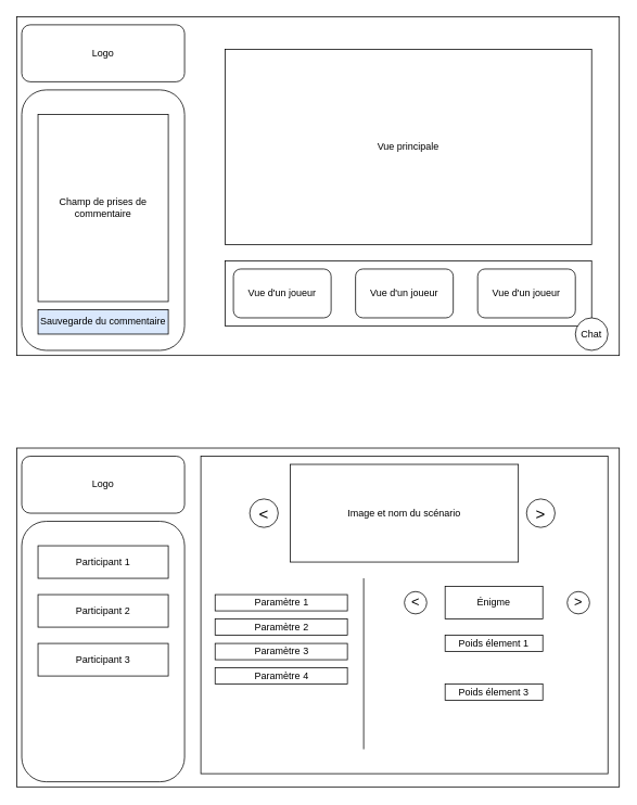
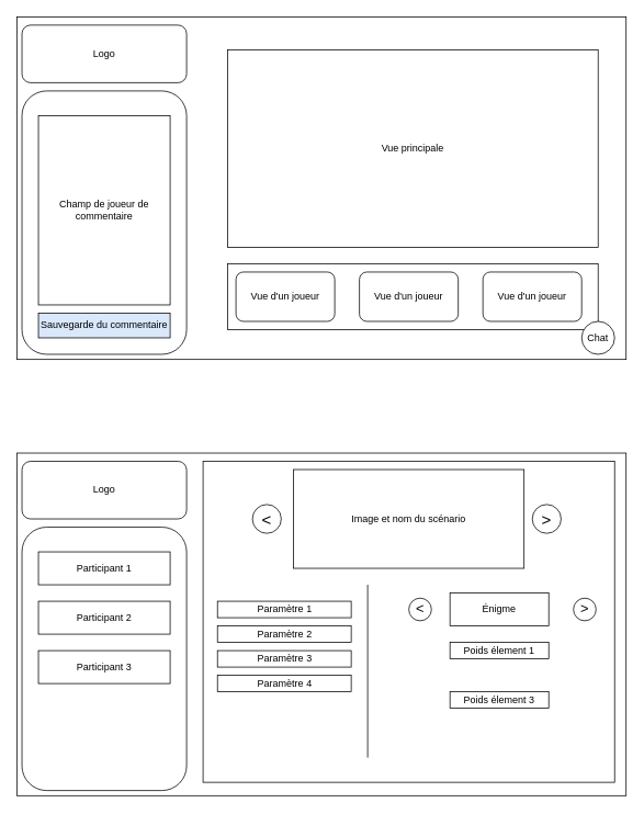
  <mxCell id="0" />
  <mxCell id="1" parent="0" />
  <mxCell id="2" value="" style="rounded=1;whiteSpace=wrap;html=1;" vertex="1" parent="1"><mxGeometry x="246" y="30" width="500" height="400" as="geometry" /></mxCell>
  <mxCell id="3" value="" style="rounded=0;whiteSpace=wrap;html=1;" vertex="1" parent="1"><mxGeometry x="20" y="20" width="740" height="416.25" as="geometry" /></mxCell>
  <mxCell id="4" value="Logo" style="rounded=1;whiteSpace=wrap;html=1;" vertex="1" parent="1"><mxGeometry x="26" y="30" width="200" height="70" as="geometry" /></mxCell>
  <mxCell id="5" value="" style="rounded=1;whiteSpace=wrap;html=1;" vertex="1" parent="1"><mxGeometry x="26" y="110" width="200" height="320" as="geometry" /></mxCell>
- <mxCell id="6" value="Champ de prises de commentaire" style="rounded=0;whiteSpace=wrap;html=1;" vertex="1" parent="1"><mxGeometry x="46" y="140" width="160" height="230" as="geometry" /></mxCell>
+ <mxCell id="6" value="Champ de joueur de commentaire" style="rounded=0;whiteSpace=wrap;html=1;" vertex="1" parent="1"><mxGeometry x="46" y="140" width="160" height="230" as="geometry" /></mxCell>
  <mxCell id="7" value="Sauvegarde du commentaire" style="rounded=0;whiteSpace=wrap;html=1;fillColor=#dae8fc;" vertex="1" parent="1"><mxGeometry x="46" y="380" width="160" height="30" as="geometry" /></mxCell>
  <mxCell id="8" value="Vue principale" style="rounded=0;whiteSpace=wrap;html=1;" vertex="1" parent="1"><mxGeometry x="276" y="60" width="450" height="240" as="geometry" /></mxCell>
  <mxCell id="9" value="" style="rounded=0;whiteSpace=wrap;html=1;" vertex="1" parent="1"><mxGeometry x="276" y="320" width="450" height="80" as="geometry" /></mxCell>
  <mxCell id="10" value="Vue d'un joueur" style="rounded=1;whiteSpace=wrap;html=1;" vertex="1" parent="1"><mxGeometry x="286" y="330" width="120" height="60" as="geometry" /></mxCell>
  <mxCell id="11" value="Vue d'un joueur" style="rounded=1;whiteSpace=wrap;html=1;" vertex="1" parent="1"><mxGeometry x="436" y="330" width="120" height="60" as="geometry" /></mxCell>
  <mxCell id="12" value="Vue d'un joueur" style="rounded=1;whiteSpace=wrap;html=1;" vertex="1" parent="1"><mxGeometry x="586" y="330" width="120" height="60" as="geometry" /></mxCell>
  <mxCell id="13" value="Chat" style="ellipse;whiteSpace=wrap;html=1;aspect=fixed;" vertex="1" parent="1"><mxGeometry x="706" y="390" width="40" height="40" as="geometry" /></mxCell>
  <mxCell id="14" value="" style="rounded=0;whiteSpace=wrap;html=1;" vertex="1" parent="1"><mxGeometry x="20" y="550" width="740" height="416.25" as="geometry" /></mxCell>
  <mxCell id="15" value="Logo" style="rounded=1;whiteSpace=wrap;html=1;" vertex="1" parent="1"><mxGeometry x="26" y="560" width="200" height="70" as="geometry" /></mxCell>
  <mxCell id="16" value="" style="rounded=1;whiteSpace=wrap;html=1;" vertex="1" parent="1"><mxGeometry x="26" y="640" width="200" height="320" as="geometry" /></mxCell>
  <mxCell id="17" value="Participant 1" style="rounded=0;whiteSpace=wrap;html=1;" vertex="1" parent="1"><mxGeometry x="46" y="670" width="160" height="40" as="geometry" /></mxCell>
  <mxCell id="18" value="Participant 2" style="rounded=0;whiteSpace=wrap;html=1;" vertex="1" parent="1"><mxGeometry x="46" y="730" width="160" height="40" as="geometry" /></mxCell>
  <mxCell id="19" value="Participant 3" style="rounded=0;whiteSpace=wrap;html=1;" vertex="1" parent="1"><mxGeometry x="46" y="790" width="160" height="40" as="geometry" /></mxCell>
  <mxCell id="20" value="" style="rounded=0;whiteSpace=wrap;html=1;" vertex="1" parent="1"><mxGeometry x="246" y="560" width="500" height="390" as="geometry" /></mxCell>
  <mxCell id="21" value="Image et nom du scénario" style="rounded=0;whiteSpace=wrap;html=1;" vertex="1" parent="1"><mxGeometry x="356" y="570" width="280" height="120" as="geometry" /></mxCell>
  <mxCell id="22" value="&lt;font style=&quot;font-size: 20px;&quot;&gt;&amp;lt;&lt;/font&gt;" style="ellipse;whiteSpace=wrap;html=1;aspect=fixed;" vertex="1" parent="1"><mxGeometry x="306" y="612.5" width="35" height="35" as="geometry" /></mxCell>
  <mxCell id="23" value="&lt;span style=&quot;font-size: 20px;&quot;&gt;&amp;gt;&lt;/span&gt;" style="ellipse;whiteSpace=wrap;html=1;aspect=fixed;" vertex="1" parent="1"><mxGeometry x="646" y="612.5" width="35" height="35" as="geometry" /></mxCell>
  <mxCell id="24" value="" style="endArrow=none;html=1;rounded=0;" edge="1" parent="1"><mxGeometry width="50" height="50" relative="1" as="geometry"><mxPoint x="446" y="920" as="sourcePoint" /><mxPoint x="446" y="710" as="targetPoint" /></mxGeometry></mxCell>
  <mxCell id="25" value="Paramètre 1" style="rounded=0;whiteSpace=wrap;html=1;" vertex="1" parent="1"><mxGeometry x="263.5" y="730" width="162.5" height="20" as="geometry" /></mxCell>
  <mxCell id="26" value="Paramètre 2" style="rounded=0;whiteSpace=wrap;html=1;" vertex="1" parent="1"><mxGeometry x="263.5" y="760" width="162.5" height="20" as="geometry" /></mxCell>
  <mxCell id="27" value="Paramètre 3" style="rounded=0;whiteSpace=wrap;html=1;" vertex="1" parent="1"><mxGeometry x="263.5" y="790" width="162.5" height="20" as="geometry" /></mxCell>
  <mxCell id="28" value="Paramètre 4" style="rounded=0;whiteSpace=wrap;html=1;" vertex="1" parent="1"><mxGeometry x="263.5" y="820" width="162.5" height="20" as="geometry" /></mxCell>
  <mxCell id="29" value="Énigme" style="rounded=0;whiteSpace=wrap;html=1;" vertex="1" parent="1"><mxGeometry x="546" y="720" width="120" height="40" as="geometry" /></mxCell>
  <mxCell id="30" value="&lt;font style=&quot;font-size: 17px;&quot;&gt;&amp;gt;&lt;/font&gt;" style="ellipse;whiteSpace=wrap;html=1;aspect=fixed;" vertex="1" parent="1"><mxGeometry x="696" y="726.25" width="27.5" height="27.5" as="geometry" /></mxCell>
  <mxCell id="31" value="&lt;font style=&quot;font-size: 17px;&quot;&gt;&amp;lt;&lt;/font&gt;" style="ellipse;whiteSpace=wrap;html=1;aspect=fixed;" vertex="1" parent="1"><mxGeometry x="496" y="726.25" width="27.5" height="27.5" as="geometry" /></mxCell>
  <mxCell id="32" value="Poids élement 1" style="rounded=0;whiteSpace=wrap;html=1;" vertex="1" parent="1"><mxGeometry x="546" y="780" width="120" height="20" as="geometry" /></mxCell>
  <mxCell id="33" value="Poids élement 3" style="rounded=0;whiteSpace=wrap;html=1;" vertex="1" parent="1"><mxGeometry x="546" y="840" width="120" height="20" as="geometry" /></mxCell>
